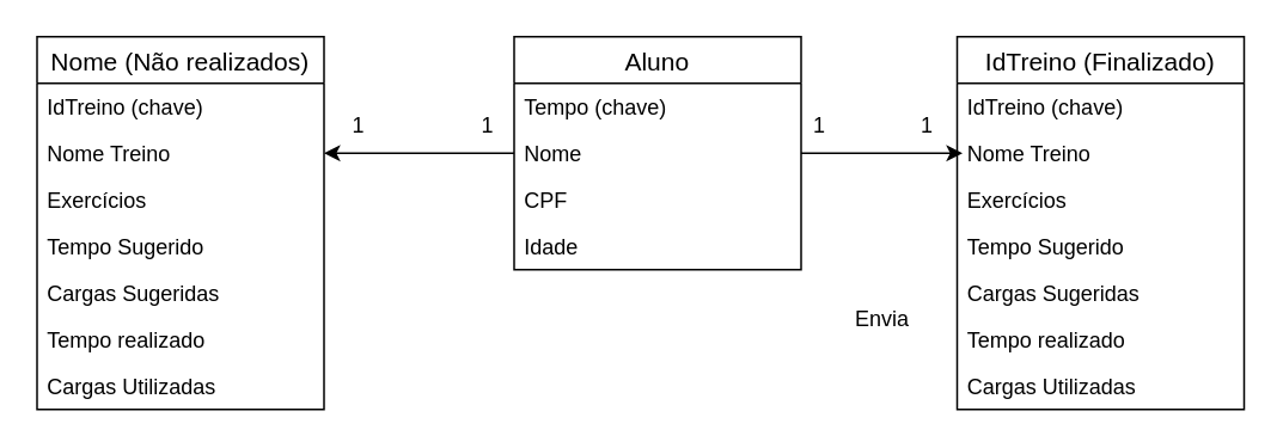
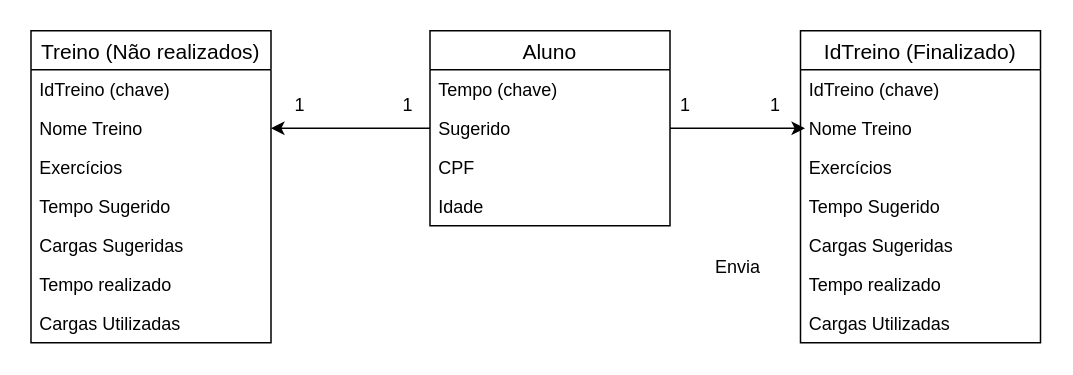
  <mxCell id="0" />
  <mxCell id="1" parent="0" />
  <mxCell id="2" style="edgeStyle=orthogonalEdgeStyle;rounded=0;orthogonalLoop=1;jettySize=auto;html=1;exitX=1;exitY=0.5;exitDx=0;exitDy=0;entryX=0;entryY=0.5;entryDx=0;entryDy=0;" parent="1" source="11" edge="1"><mxGeometry relative="1" as="geometry"><mxPoint x="536" y="85" as="targetPoint" /></mxGeometry></mxCell>
  <mxCell id="3" value="Envia" style="text;html=1;align=center;verticalAlign=middle;resizable=0;points=[];autosize=1;" parent="1" vertex="1"><mxGeometry x="466" y="168" width="50" height="20" as="geometry" /></mxCell>
  <mxCell id="4" value="1" style="text;html=1;align=center;verticalAlign=middle;resizable=0;points=[];autosize=1;" parent="1" vertex="1"><mxGeometry x="446" y="60" width="20" height="20" as="geometry" /></mxCell>
  <mxCell id="5" value="1" style="text;html=1;align=center;verticalAlign=middle;resizable=0;points=[];autosize=1;" parent="1" vertex="1"><mxGeometry x="506" y="60" width="20" height="20" as="geometry" /></mxCell>
  <mxCell id="6" value="1" style="text;html=1;align=center;verticalAlign=middle;resizable=0;points=[];autosize=1;" parent="1" vertex="1"><mxGeometry x="189" y="60" width="20" height="20" as="geometry" /></mxCell>
  <mxCell id="7" style="edgeStyle=orthogonalEdgeStyle;rounded=0;orthogonalLoop=1;jettySize=auto;html=1;exitX=0;exitY=0.5;exitDx=0;exitDy=0;" parent="1" source="11" target="16" edge="1"><mxGeometry relative="1" as="geometry" /></mxCell>
  <mxCell id="8" value="1" style="text;html=1;align=center;verticalAlign=middle;resizable=0;points=[];autosize=1;" parent="1" vertex="1"><mxGeometry x="261" y="60" width="20" height="20" as="geometry" /></mxCell>
  <mxCell id="9" value="Aluno" style="swimlane;fontStyle=0;childLayout=stackLayout;horizontal=1;startSize=26;horizontalStack=0;resizeParent=1;resizeParentMax=0;resizeLast=0;collapsible=1;marginBottom=0;align=center;fontSize=14;" parent="1" vertex="1"><mxGeometry x="286" y="20" width="160" height="130" as="geometry" /></mxCell>
  <mxCell id="10" value="Tempo (chave)" style="text;strokeColor=none;fillColor=none;spacingLeft=4;spacingRight=4;overflow=hidden;rotatable=0;points=[[0,0.5],[1,0.5]];portConstraint=eastwest;fontSize=12;" parent="9" vertex="1"><mxGeometry y="26" width="160" height="26" as="geometry" /></mxCell>
- <mxCell id="11" value="Nome" style="text;strokeColor=none;fillColor=none;spacingLeft=4;spacingRight=4;overflow=hidden;rotatable=0;points=[[0,0.5],[1,0.5]];portConstraint=eastwest;fontSize=12;" parent="9" vertex="1"><mxGeometry y="52" width="160" height="26" as="geometry" /></mxCell>
+ <mxCell id="11" value="Sugerido" style="text;strokeColor=none;fillColor=none;spacingLeft=4;spacingRight=4;overflow=hidden;rotatable=0;points=[[0,0.5],[1,0.5]];portConstraint=eastwest;fontSize=12;" parent="9" vertex="1"><mxGeometry y="52" width="160" height="26" as="geometry" /></mxCell>
  <mxCell id="12" value="CPF" style="text;strokeColor=none;fillColor=none;spacingLeft=4;spacingRight=4;overflow=hidden;rotatable=0;points=[[0,0.5],[1,0.5]];portConstraint=eastwest;fontSize=12;" parent="9" vertex="1"><mxGeometry y="78" width="160" height="26" as="geometry" /></mxCell>
  <mxCell id="13" value="Idade" style="text;strokeColor=none;fillColor=none;spacingLeft=4;spacingRight=4;overflow=hidden;rotatable=0;points=[[0,0.5],[1,0.5]];portConstraint=eastwest;fontSize=12;" parent="9" vertex="1"><mxGeometry y="104" width="160" height="26" as="geometry" /></mxCell>
- <mxCell id="14" value="Nome (Não realizados)" style="swimlane;fontStyle=0;childLayout=stackLayout;horizontal=1;startSize=26;horizontalStack=0;resizeParent=1;resizeParentMax=0;resizeLast=0;collapsible=1;marginBottom=0;align=center;fontSize=14;" parent="1" vertex="1"><mxGeometry x="20" y="20" width="160" height="208" as="geometry" /></mxCell>
+ <mxCell id="14" value="Treino (Não realizados)" style="swimlane;fontStyle=0;childLayout=stackLayout;horizontal=1;startSize=26;horizontalStack=0;resizeParent=1;resizeParentMax=0;resizeLast=0;collapsible=1;marginBottom=0;align=center;fontSize=14;" parent="1" vertex="1"><mxGeometry x="20" y="20" width="160" height="208" as="geometry" /></mxCell>
  <mxCell id="15" value="IdTreino (chave)" style="text;strokeColor=none;fillColor=none;spacingLeft=4;spacingRight=4;overflow=hidden;rotatable=0;points=[[0,0.5],[1,0.5]];portConstraint=eastwest;fontSize=12;" parent="14" vertex="1"><mxGeometry y="26" width="160" height="26" as="geometry" /></mxCell>
  <mxCell id="16" value="Nome Treino" style="text;strokeColor=none;fillColor=none;spacingLeft=4;spacingRight=4;overflow=hidden;rotatable=0;points=[[0,0.5],[1,0.5]];portConstraint=eastwest;fontSize=12;" parent="14" vertex="1"><mxGeometry y="52" width="160" height="26" as="geometry" /></mxCell>
  <mxCell id="17" value="Exercícios" style="text;strokeColor=none;fillColor=none;spacingLeft=4;spacingRight=4;overflow=hidden;rotatable=0;points=[[0,0.5],[1,0.5]];portConstraint=eastwest;fontSize=12;" parent="14" vertex="1"><mxGeometry y="78" width="160" height="26" as="geometry" /></mxCell>
  <mxCell id="18" value="Tempo Sugerido" style="text;strokeColor=none;fillColor=none;spacingLeft=4;spacingRight=4;overflow=hidden;rotatable=0;points=[[0,0.5],[1,0.5]];portConstraint=eastwest;fontSize=12;" parent="14" vertex="1"><mxGeometry y="104" width="160" height="26" as="geometry" /></mxCell>
  <mxCell id="19" value="Cargas Sugeridas" style="text;strokeColor=none;fillColor=none;spacingLeft=4;spacingRight=4;overflow=hidden;rotatable=0;points=[[0,0.5],[1,0.5]];portConstraint=eastwest;fontSize=12;" parent="14" vertex="1"><mxGeometry y="130" width="160" height="26" as="geometry" /></mxCell>
  <mxCell id="20" value="Tempo realizado" style="text;strokeColor=none;fillColor=none;spacingLeft=4;spacingRight=4;overflow=hidden;rotatable=0;points=[[0,0.5],[1,0.5]];portConstraint=eastwest;fontSize=12;" parent="14" vertex="1"><mxGeometry y="156" width="160" height="26" as="geometry" /></mxCell>
  <mxCell id="21" value="Cargas Utilizadas" style="text;strokeColor=none;fillColor=none;spacingLeft=4;spacingRight=4;overflow=hidden;rotatable=0;points=[[0,0.5],[1,0.5]];portConstraint=eastwest;fontSize=12;" parent="14" vertex="1"><mxGeometry y="182" width="160" height="26" as="geometry" /></mxCell>
  <mxCell id="22" value="IdTreino (Finalizado)" style="swimlane;fontStyle=0;childLayout=stackLayout;horizontal=1;startSize=26;horizontalStack=0;resizeParent=1;resizeParentMax=0;resizeLast=0;collapsible=1;marginBottom=0;align=center;fontSize=14;" parent="1" vertex="1"><mxGeometry x="533" y="20" width="160" height="208" as="geometry" /></mxCell>
  <mxCell id="23" value="IdTreino (chave)" style="text;strokeColor=none;fillColor=none;spacingLeft=4;spacingRight=4;overflow=hidden;rotatable=0;points=[[0,0.5],[1,0.5]];portConstraint=eastwest;fontSize=12;" parent="22" vertex="1"><mxGeometry y="26" width="160" height="26" as="geometry" /></mxCell>
  <mxCell id="24" value="Nome Treino" style="text;strokeColor=none;fillColor=none;spacingLeft=4;spacingRight=4;overflow=hidden;rotatable=0;points=[[0,0.5],[1,0.5]];portConstraint=eastwest;fontSize=12;" parent="22" vertex="1"><mxGeometry y="52" width="160" height="26" as="geometry" /></mxCell>
  <mxCell id="25" value="Exercícios" style="text;strokeColor=none;fillColor=none;spacingLeft=4;spacingRight=4;overflow=hidden;rotatable=0;points=[[0,0.5],[1,0.5]];portConstraint=eastwest;fontSize=12;" parent="22" vertex="1"><mxGeometry y="78" width="160" height="26" as="geometry" /></mxCell>
  <mxCell id="26" value="Tempo Sugerido" style="text;strokeColor=none;fillColor=none;spacingLeft=4;spacingRight=4;overflow=hidden;rotatable=0;points=[[0,0.5],[1,0.5]];portConstraint=eastwest;fontSize=12;" parent="22" vertex="1"><mxGeometry y="104" width="160" height="26" as="geometry" /></mxCell>
  <mxCell id="27" value="Cargas Sugeridas" style="text;strokeColor=none;fillColor=none;spacingLeft=4;spacingRight=4;overflow=hidden;rotatable=0;points=[[0,0.5],[1,0.5]];portConstraint=eastwest;fontSize=12;" parent="22" vertex="1"><mxGeometry y="130" width="160" height="26" as="geometry" /></mxCell>
  <mxCell id="28" value="Tempo realizado" style="text;strokeColor=none;fillColor=none;spacingLeft=4;spacingRight=4;overflow=hidden;rotatable=0;points=[[0,0.5],[1,0.5]];portConstraint=eastwest;fontSize=12;" parent="22" vertex="1"><mxGeometry y="156" width="160" height="26" as="geometry" /></mxCell>
  <mxCell id="29" value="Cargas Utilizadas" style="text;strokeColor=none;fillColor=none;spacingLeft=4;spacingRight=4;overflow=hidden;rotatable=0;points=[[0,0.5],[1,0.5]];portConstraint=eastwest;fontSize=12;" parent="22" vertex="1"><mxGeometry y="182" width="160" height="26" as="geometry" /></mxCell>
